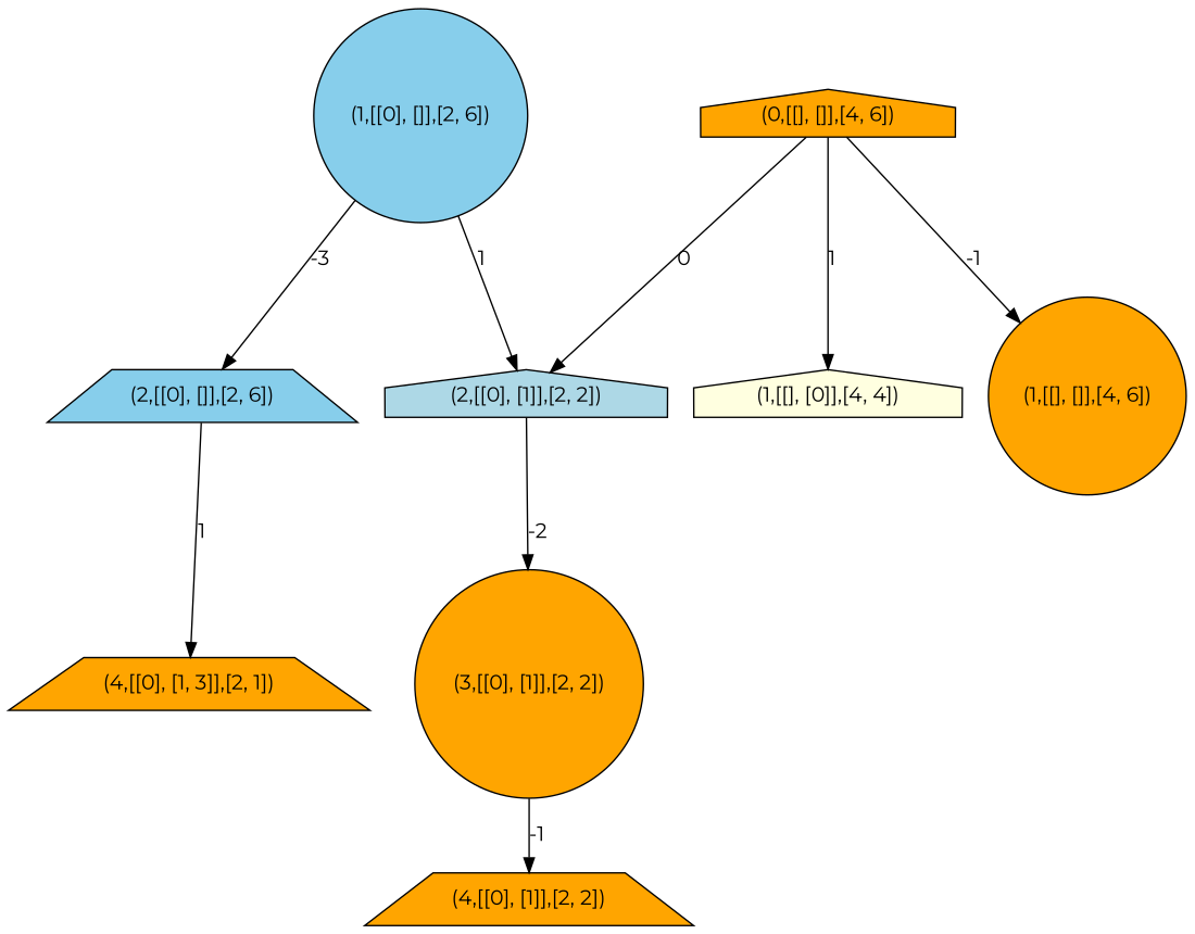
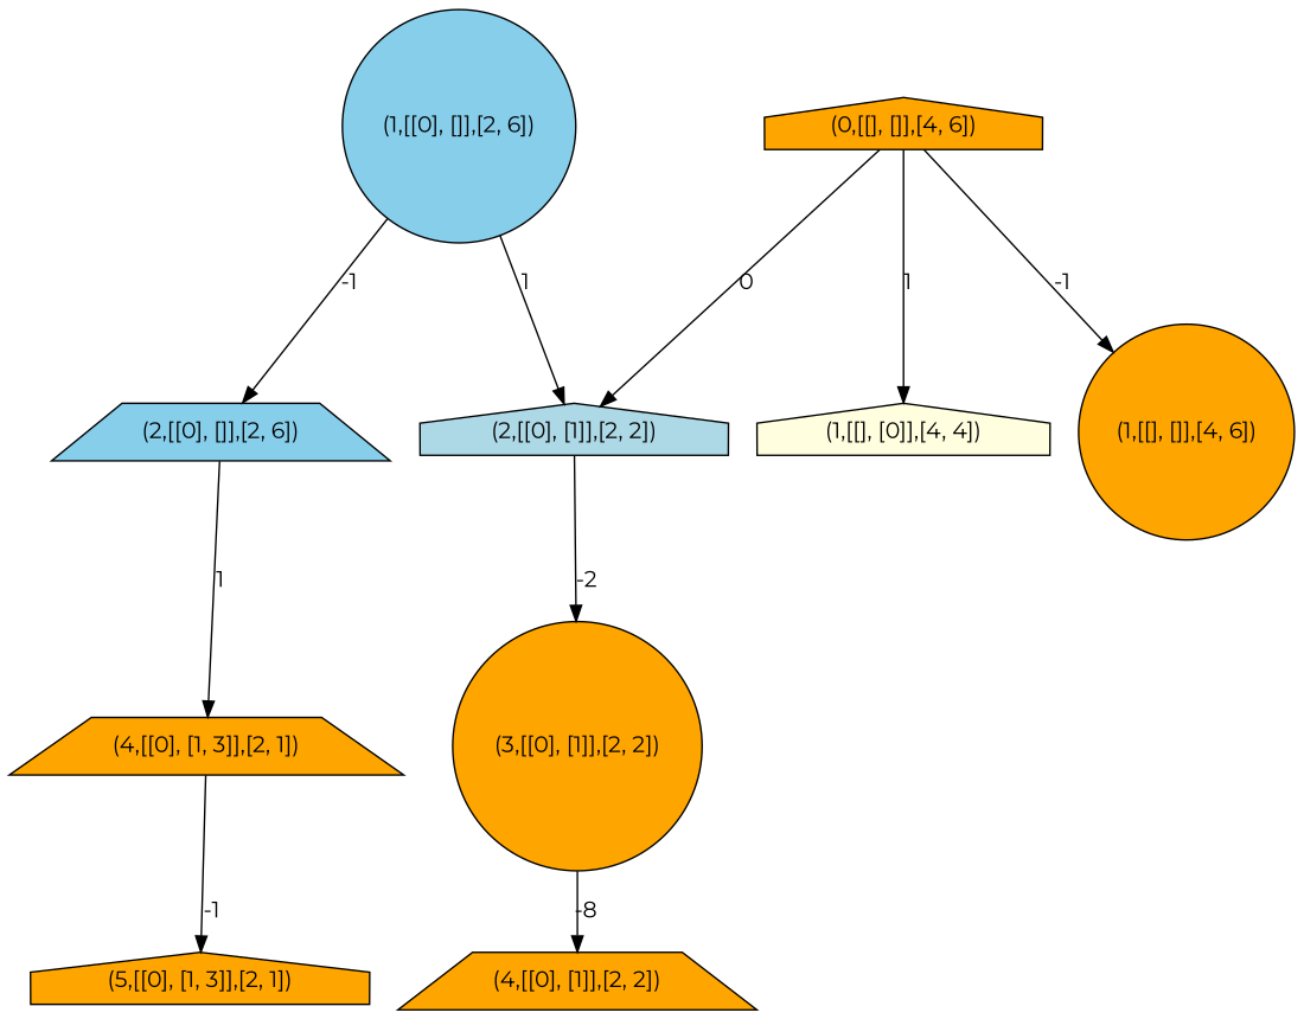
  strict digraph {
    fontname=Montserrat
    node [fillcolor=orange fontname=Montserrat shape=house style=filled]
    edge [fontname=Montserrat]
+   n1 [label="(5,[[0], [1, 3]],[2, 1])"]
    n2 [fillcolor=lightyellow label="(1,[[], [0]],[4, 4])"]
    n3 [fillcolor=lightblue label="(2,[[0], [1]],[2, 2])"]
    n4 [label="(3,[[0], [1]],[2, 2])" shape=circle]
    n5 [label="(4,[[0], [1]],[2, 2])" shape=trapezium]
    n6 [label="(0,[[], []],[4, 6])"]
    n7 [label="(1,[[], []],[4, 6])" shape=circle]
    n8 [fillcolor=skyblue label="(1,[[0], []],[2, 6])" shape=circle]
    n9 [fillcolor=skyblue label="(2,[[0], []],[2, 6])" shape=trapezium]
    n10 [label="(4,[[0], [1, 3]],[2, 1])" shape=trapezium]
    n3 -> n4 [label=-2]
-   n4 -> n5 [label=-1]
+   n4 -> n5 [label=-8]
    n6 -> n2 [label=1]
    n6 -> n3 [label=0]
    n6 -> n7 [label=-1]
    n8 -> n3 [label=1]
-   n8 -> n9 [label=-3]
+   n8 -> n9 [label=-1]
    n9 -> n10 [label=1]
+   n10 -> n1 [label=-1]
  }
